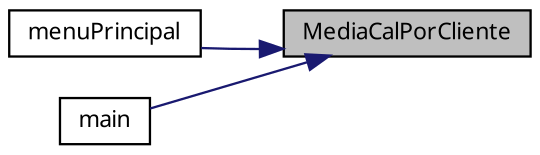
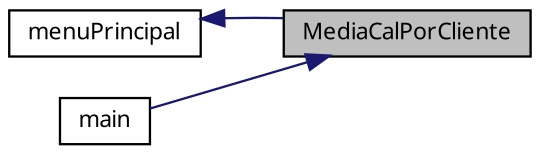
  digraph {
    fontname="Noto Sans"
    rankdir=RL
    node [color=black fillcolor=white fontname="Noto Sans" fontsize=10 shape=record style=filled]
    edge [color=midnightblue dir=back fontname="Noto Sans" fontsize=10 labelfontname=Helvetica labelfontsize=10 style=solid]
    n1 [fillcolor=grey75 fontcolor=black height=0.2 label=MediaCalPorCliente width=0.4]
    n2 [height=0.2 label=menuPrincipal width=0.4]
    n3 [height=0.2 label=main width=0.4]
-   n1 -> n2
+   n2 -> n1
    n1 -> n3
  }
